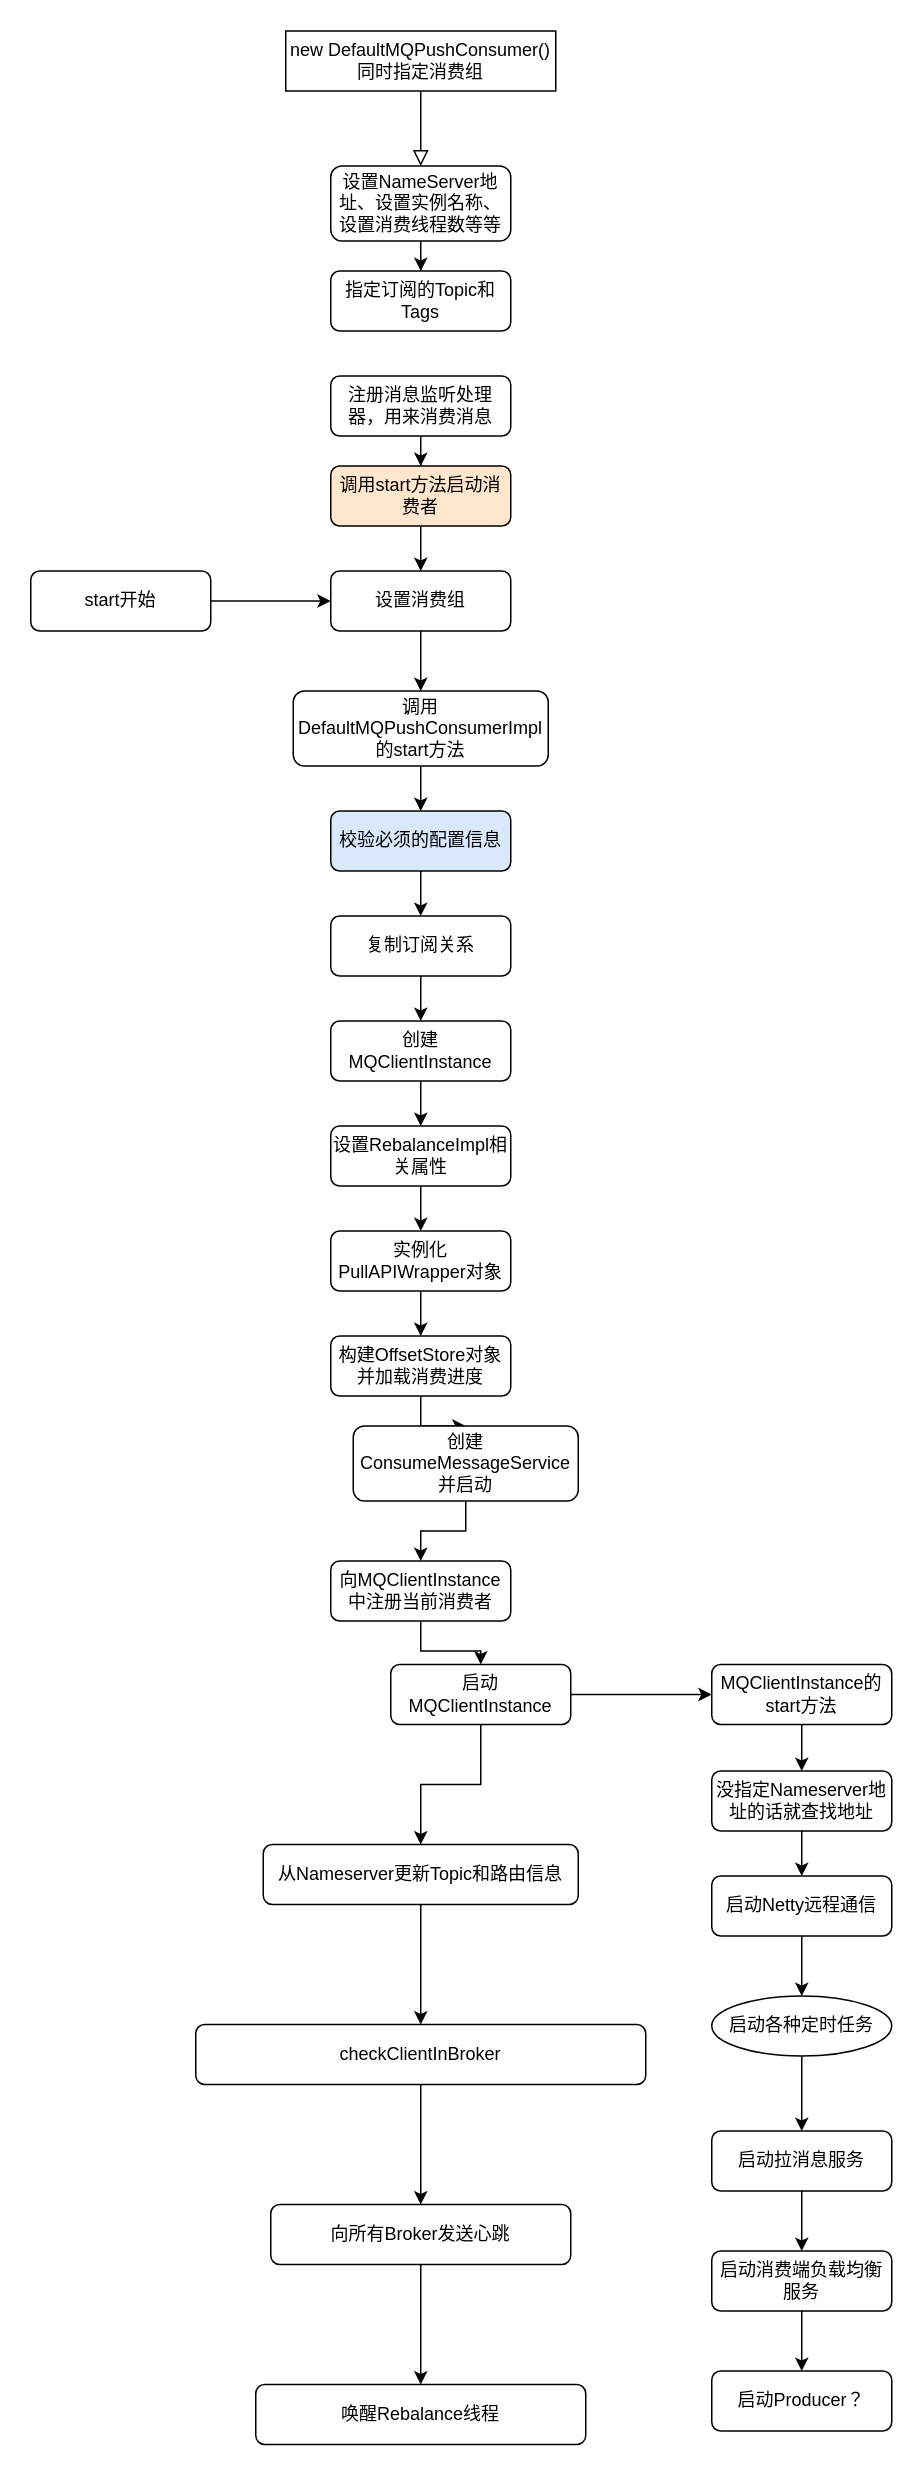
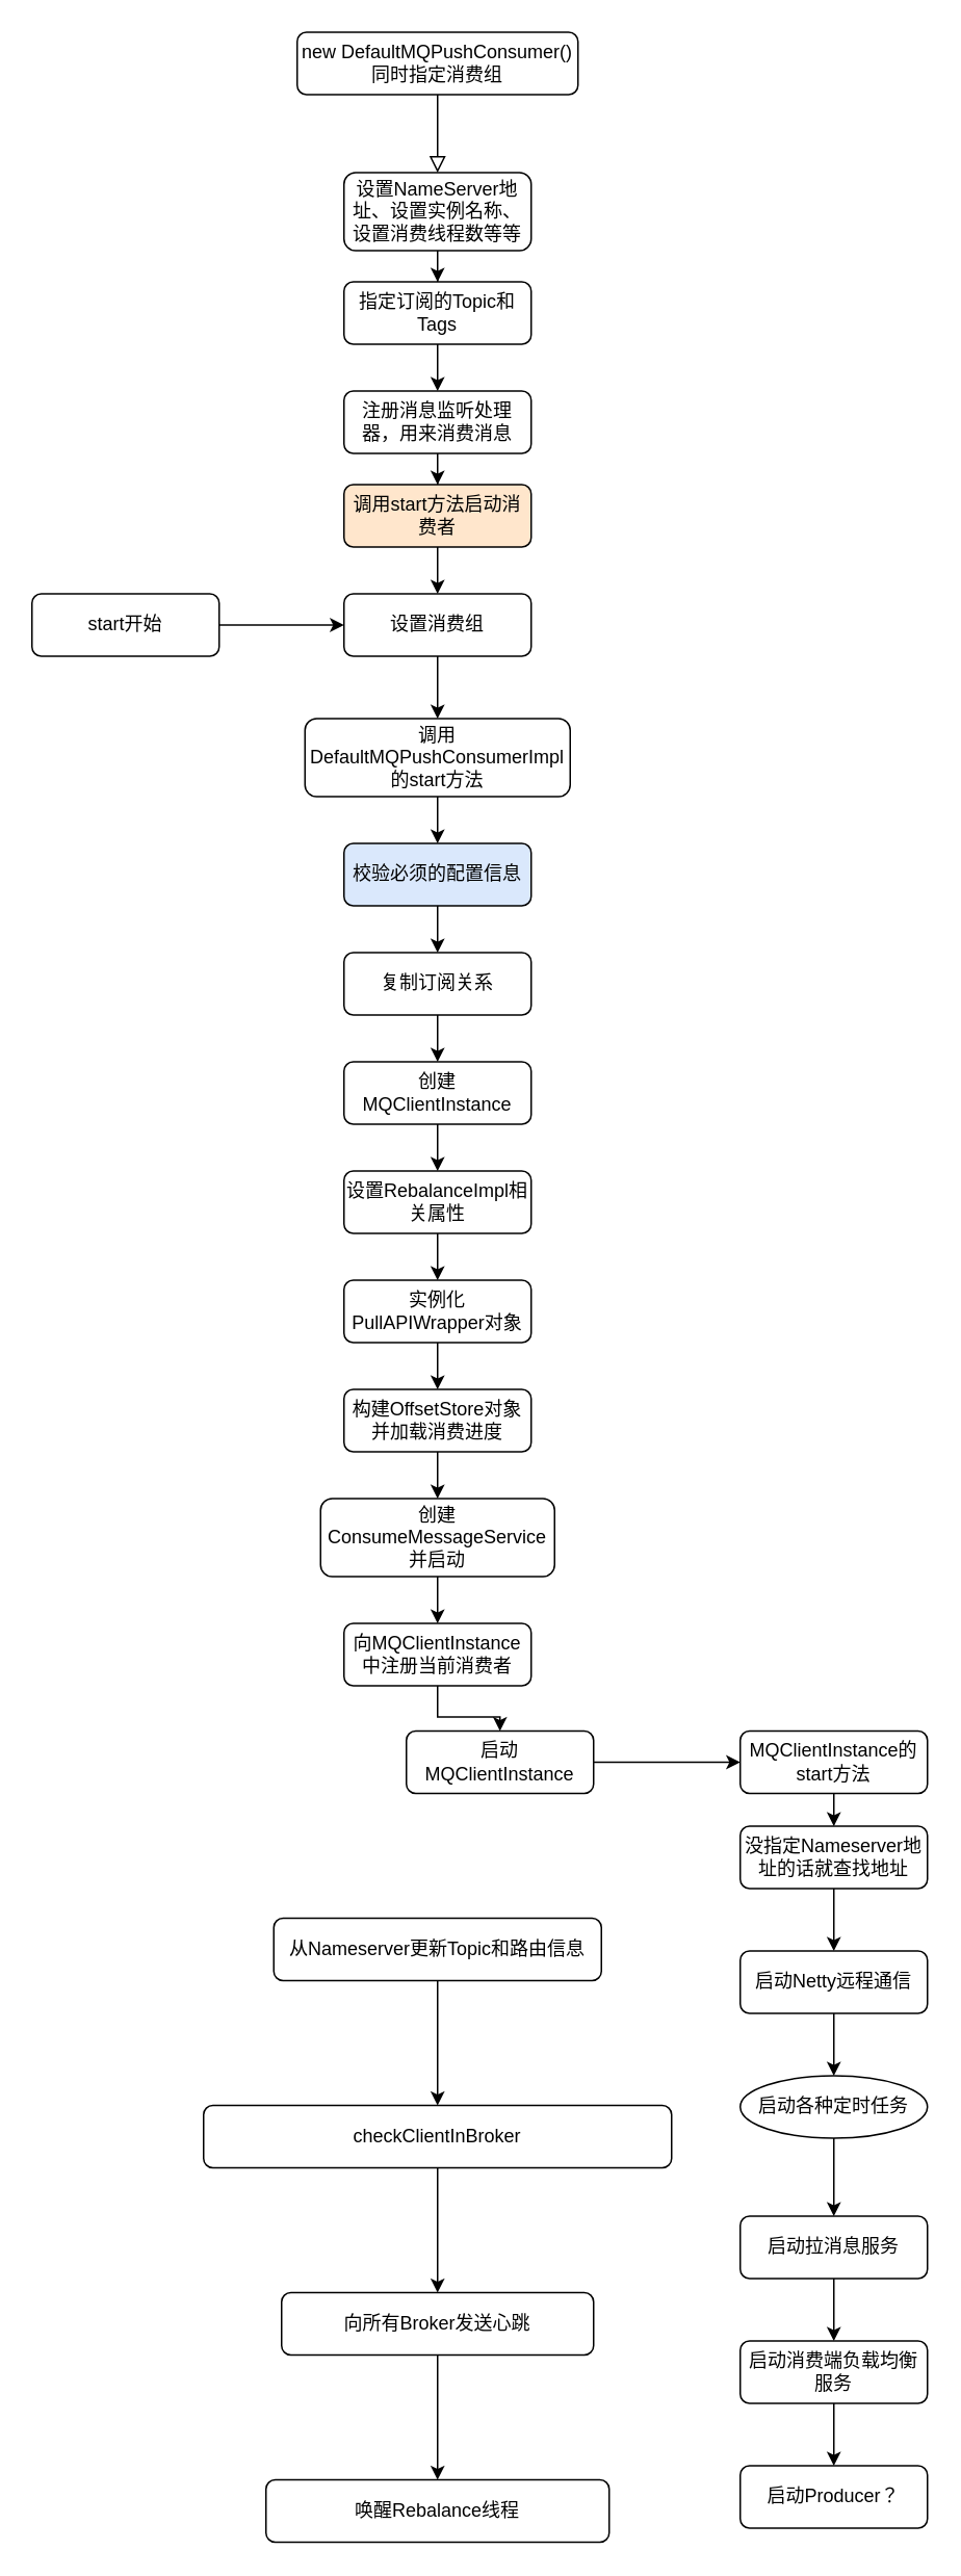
  <mxCell id="0" />
  <mxCell id="1" parent="0" />
  <mxCell id="2" value="" style="rounded=0;html=1;jettySize=auto;orthogonalLoop=1;fontSize=11;endArrow=block;endFill=0;endSize=8;strokeWidth=1;shadow=0;labelBackgroundColor=none;edgeStyle=orthogonalEdgeStyle;" parent="1" source="3" edge="1"><mxGeometry relative="1" as="geometry"><mxPoint x="280" y="110" as="targetPoint" /></mxGeometry></mxCell>
- <mxCell id="3" value="new&amp;nbsp;DefaultMQPushConsumer()同时指定消费组" style="whiteSpace=wrap;html=1;fontSize=12;glass=0;strokeWidth=1;shadow=0;fillColor=#ffffff;expand=1;rounded=0;" parent="1" vertex="1"><mxGeometry x="190" y="20" width="180" height="40" as="geometry" /></mxCell>
+ <mxCell id="3" value="new&amp;nbsp;DefaultMQPushConsumer()同时指定消费组" style="rounded=1;whiteSpace=wrap;html=1;fontSize=12;glass=0;strokeWidth=1;shadow=0;fillColor=#ffffff;expand=1;" parent="1" vertex="1"><mxGeometry x="190" y="20" width="180" height="40" as="geometry" /></mxCell>
  <mxCell id="4" style="edgeStyle=orthogonalEdgeStyle;rounded=0;orthogonalLoop=1;jettySize=auto;html=1;" edge="1" parent="1" source="5" target="7"><mxGeometry relative="1" as="geometry" /></mxCell>
  <mxCell id="5" value="设置NameServer地址、设置实例名称、设置消费线程数等等" style="rounded=1;whiteSpace=wrap;html=1;fontSize=12;glass=0;strokeWidth=1;shadow=0;fillColor=#ffffff;expand=1;" vertex="1" parent="1"><mxGeometry x="220" y="110" width="120" height="50" as="geometry" /></mxCell>
+ <mxCell id="6" style="edgeStyle=orthogonalEdgeStyle;rounded=0;orthogonalLoop=1;jettySize=auto;html=1;" edge="1" parent="1" source="7" target="9"><mxGeometry relative="1" as="geometry" /></mxCell>
  <mxCell id="7" value="指定订阅的Topic和Tags" style="rounded=1;whiteSpace=wrap;html=1;fontSize=12;glass=0;strokeWidth=1;shadow=0;fillColor=#ffffff;expand=1;" vertex="1" parent="1"><mxGeometry x="220" y="180" width="120" height="40" as="geometry" /></mxCell>
  <mxCell id="8" style="edgeStyle=orthogonalEdgeStyle;rounded=0;orthogonalLoop=1;jettySize=auto;html=1;" edge="1" parent="1" source="9" target="11"><mxGeometry relative="1" as="geometry" /></mxCell>
  <mxCell id="9" value="注册消息监听处理器，用来消费消息" style="rounded=1;whiteSpace=wrap;html=1;fontSize=12;glass=0;strokeWidth=1;shadow=0;fillColor=#ffffff;expand=1;" vertex="1" parent="1"><mxGeometry x="220" y="250" width="120" height="40" as="geometry" /></mxCell>
  <mxCell id="10" style="edgeStyle=orthogonalEdgeStyle;rounded=0;orthogonalLoop=1;jettySize=auto;html=1;" edge="1" parent="1" source="11" target="13"><mxGeometry relative="1" as="geometry" /></mxCell>
  <mxCell id="11" value="调用start方法启动消费者" style="rounded=1;whiteSpace=wrap;html=1;fontSize=12;glass=0;strokeWidth=1;shadow=0;fillColor=#ffe6cc;expand=1;" vertex="1" parent="1"><mxGeometry x="220" y="310" width="120" height="40" as="geometry" /></mxCell>
  <mxCell id="12" value="" style="edgeStyle=orthogonalEdgeStyle;rounded=0;orthogonalLoop=1;jettySize=auto;html=1;" edge="1" parent="1" source="13" target="15"><mxGeometry relative="1" as="geometry" /></mxCell>
  <mxCell id="13" value="设置消费组" style="rounded=1;whiteSpace=wrap;html=1;fontSize=12;glass=0;strokeWidth=1;shadow=0;fillColor=#ffffff;expand=1;" vertex="1" parent="1"><mxGeometry x="220" y="380" width="120" height="40" as="geometry" /></mxCell>
  <mxCell id="14" style="edgeStyle=orthogonalEdgeStyle;rounded=0;orthogonalLoop=1;jettySize=auto;html=1;" edge="1" parent="1" source="15" target="19"><mxGeometry relative="1" as="geometry" /></mxCell>
  <mxCell id="15" value="调用DefaultMQPushConsumerImpl的start方法" style="rounded=1;whiteSpace=wrap;html=1;fontSize=12;glass=0;strokeWidth=1;shadow=0;fillColor=#ffffff;expand=1;" vertex="1" parent="1"><mxGeometry x="195" y="460" width="170" height="50" as="geometry" /></mxCell>
  <mxCell id="16" style="edgeStyle=orthogonalEdgeStyle;rounded=0;orthogonalLoop=1;jettySize=auto;html=1;entryX=0;entryY=0.5;entryDx=0;entryDy=0;" edge="1" parent="1" source="17" target="13"><mxGeometry relative="1" as="geometry" /></mxCell>
  <mxCell id="17" value="start开始" style="rounded=1;whiteSpace=wrap;html=1;fontSize=12;glass=0;strokeWidth=1;shadow=0;fillColor=#ffffff;expand=1;" vertex="1" parent="1"><mxGeometry x="20" y="380" width="120" height="40" as="geometry" /></mxCell>
  <mxCell id="18" value="" style="edgeStyle=orthogonalEdgeStyle;rounded=0;orthogonalLoop=1;jettySize=auto;html=1;" edge="1" parent="1" source="19" target="21"><mxGeometry relative="1" as="geometry" /></mxCell>
  <mxCell id="19" value="校验必须的配置信息" style="rounded=1;whiteSpace=wrap;html=1;fontSize=12;glass=0;strokeWidth=1;shadow=0;fillColor=#dae8fc;expand=1;" vertex="1" parent="1"><mxGeometry x="220" y="540" width="120" height="40" as="geometry" /></mxCell>
  <mxCell id="20" value="" style="edgeStyle=orthogonalEdgeStyle;rounded=0;orthogonalLoop=1;jettySize=auto;html=1;" edge="1" parent="1" source="21" target="23"><mxGeometry relative="1" as="geometry" /></mxCell>
  <mxCell id="21" value="复制订阅关系" style="rounded=1;whiteSpace=wrap;html=1;fontSize=12;glass=0;strokeWidth=1;shadow=0;fillColor=#ffffff;expand=1;" vertex="1" parent="1"><mxGeometry x="220" y="610" width="120" height="40" as="geometry" /></mxCell>
  <mxCell id="22" value="" style="edgeStyle=orthogonalEdgeStyle;rounded=0;orthogonalLoop=1;jettySize=auto;html=1;" edge="1" parent="1" source="23" target="25"><mxGeometry relative="1" as="geometry" /></mxCell>
  <mxCell id="23" value="创建MQClientInstance" style="rounded=1;whiteSpace=wrap;html=1;fontSize=12;glass=0;strokeWidth=1;shadow=0;fillColor=#ffffff;expand=1;" vertex="1" parent="1"><mxGeometry x="220" y="680" width="120" height="40" as="geometry" /></mxCell>
  <mxCell id="24" value="" style="edgeStyle=orthogonalEdgeStyle;rounded=0;orthogonalLoop=1;jettySize=auto;html=1;" edge="1" parent="1" source="25" target="27"><mxGeometry relative="1" as="geometry" /></mxCell>
  <mxCell id="25" value="设置RebalanceImpl相关属性" style="rounded=1;whiteSpace=wrap;html=1;fontSize=12;glass=0;strokeWidth=1;shadow=0;fillColor=#ffffff;expand=1;" vertex="1" parent="1"><mxGeometry x="220" y="750" width="120" height="40" as="geometry" /></mxCell>
  <mxCell id="26" value="" style="edgeStyle=orthogonalEdgeStyle;rounded=0;orthogonalLoop=1;jettySize=auto;html=1;" edge="1" parent="1" source="27" target="29"><mxGeometry relative="1" as="geometry" /></mxCell>
  <mxCell id="27" value="实例化PullAPIWrapper对象" style="rounded=1;whiteSpace=wrap;html=1;fontSize=12;glass=0;strokeWidth=1;shadow=0;fillColor=#ffffff;expand=1;" vertex="1" parent="1"><mxGeometry x="220" y="820" width="120" height="40" as="geometry" /></mxCell>
  <mxCell id="28" value="" style="edgeStyle=orthogonalEdgeStyle;rounded=0;orthogonalLoop=1;jettySize=auto;html=1;" edge="1" parent="1" source="29" target="31"><mxGeometry relative="1" as="geometry" /></mxCell>
  <mxCell id="29" value="构建OffsetStore对象并加载消费进度" style="rounded=1;whiteSpace=wrap;html=1;fontSize=12;glass=0;strokeWidth=1;shadow=0;fillColor=#ffffff;expand=1;" vertex="1" parent="1"><mxGeometry x="220" y="890" width="120" height="40" as="geometry" /></mxCell>
  <mxCell id="30" style="edgeStyle=orthogonalEdgeStyle;rounded=0;orthogonalLoop=1;jettySize=auto;html=1;entryX=0.5;entryY=0;entryDx=0;entryDy=0;" edge="1" parent="1" source="31" target="33"><mxGeometry relative="1" as="geometry" /></mxCell>
- <mxCell id="31" value="创建ConsumeMessageService并启动" style="rounded=1;whiteSpace=wrap;html=1;fontSize=12;glass=0;strokeWidth=1;shadow=0;fillColor=#ffffff;expand=1;" vertex="1" parent="1"><mxGeometry x="235" y="950" width="150" height="50" as="geometry" /></mxCell>
+ <mxCell id="31" value="创建ConsumeMessageService并启动" style="rounded=1;whiteSpace=wrap;html=1;fontSize=12;glass=0;strokeWidth=1;shadow=0;fillColor=#ffffff;expand=1;" vertex="1" parent="1"><mxGeometry x="205" y="960" width="150" height="50" as="geometry" /></mxCell>
  <mxCell id="32" value="" style="edgeStyle=orthogonalEdgeStyle;rounded=0;orthogonalLoop=1;jettySize=auto;html=1;" edge="1" parent="1" source="33" target="36"><mxGeometry relative="1" as="geometry" /></mxCell>
  <mxCell id="33" value="向MQClientInstance中注册当前消费者" style="rounded=1;whiteSpace=wrap;html=1;fontSize=12;glass=0;strokeWidth=1;shadow=0;fillColor=#ffffff;expand=1;" vertex="1" parent="1"><mxGeometry x="220" y="1040" width="120" height="40" as="geometry" /></mxCell>
- <mxCell id="34" value="" style="edgeStyle=orthogonalEdgeStyle;rounded=0;orthogonalLoop=1;jettySize=auto;html=1;" edge="1" parent="1" source="36" target="51"><mxGeometry relative="1" as="geometry" /></mxCell>
  <mxCell id="35" value="" style="edgeStyle=orthogonalEdgeStyle;rounded=0;orthogonalLoop=1;jettySize=auto;html=1;" edge="1" parent="1" source="36" target="38"><mxGeometry relative="1" as="geometry" /></mxCell>
  <mxCell id="36" value="启动MQClientInstance" style="rounded=1;whiteSpace=wrap;html=1;fontSize=12;glass=0;strokeWidth=1;shadow=0;fillColor=#ffffff;expand=1;" vertex="1" parent="1"><mxGeometry x="260" y="1109" width="120" height="40" as="geometry" /></mxCell>
  <mxCell id="37" value="" style="edgeStyle=orthogonalEdgeStyle;rounded=0;orthogonalLoop=1;jettySize=auto;html=1;" edge="1" parent="1" source="38" target="40"><mxGeometry relative="1" as="geometry" /></mxCell>
  <mxCell id="38" value="MQClientInstance的start方法" style="rounded=1;whiteSpace=wrap;html=1;fontSize=12;glass=0;strokeWidth=1;shadow=0;fillColor=#ffffff;expand=1;" vertex="1" parent="1"><mxGeometry x="474" y="1109" width="120" height="40" as="geometry" /></mxCell>
  <mxCell id="39" value="" style="edgeStyle=orthogonalEdgeStyle;rounded=0;orthogonalLoop=1;jettySize=auto;html=1;" edge="1" parent="1" source="40" target="42"><mxGeometry relative="1" as="geometry" /></mxCell>
- <mxCell id="40" value="没指定Nameserver地址的话就查找地址" style="rounded=1;whiteSpace=wrap;html=1;fontSize=12;glass=0;strokeWidth=1;shadow=0;fillColor=#ffffff;expand=1;" vertex="1" parent="1"><mxGeometry x="474" y="1180" width="120" height="40" as="geometry" /></mxCell>
+ <mxCell id="40" value="没指定Nameserver地址的话就查找地址" style="rounded=1;whiteSpace=wrap;html=1;fontSize=12;glass=0;strokeWidth=1;shadow=0;fillColor=#ffffff;expand=1;" vertex="1" parent="1"><mxGeometry x="474" y="1170" width="120" height="40" as="geometry" /></mxCell>
  <mxCell id="41" value="" style="edgeStyle=orthogonalEdgeStyle;rounded=0;orthogonalLoop=1;jettySize=auto;html=1;" edge="1" parent="1" source="42" target="44"><mxGeometry relative="1" as="geometry" /></mxCell>
  <mxCell id="42" value="启动Netty远程通信" style="rounded=1;whiteSpace=wrap;html=1;fontSize=12;glass=0;strokeWidth=1;shadow=0;fillColor=#ffffff;expand=1;" vertex="1" parent="1"><mxGeometry x="474" y="1250" width="120" height="40" as="geometry" /></mxCell>
  <mxCell id="43" value="" style="edgeStyle=orthogonalEdgeStyle;rounded=0;orthogonalLoop=1;jettySize=auto;html=1;" edge="1" parent="1" source="44" target="46"><mxGeometry relative="1" as="geometry" /></mxCell>
  <mxCell id="44" value="启动各种定时任务" style="ellipse;whiteSpace=wrap;html=1;fontSize=12;glass=0;strokeWidth=1;shadow=0;fillColor=#ffffff;expand=1;" vertex="1" parent="1"><mxGeometry x="474" y="1330" width="120" height="40" as="geometry" /></mxCell>
  <mxCell id="45" value="" style="edgeStyle=orthogonalEdgeStyle;rounded=0;orthogonalLoop=1;jettySize=auto;html=1;" edge="1" parent="1" source="46" target="48"><mxGeometry relative="1" as="geometry" /></mxCell>
  <mxCell id="46" value="启动拉消息服务" style="rounded=1;whiteSpace=wrap;html=1;fontSize=12;glass=0;strokeWidth=1;shadow=0;fillColor=#ffffff;expand=1;" vertex="1" parent="1"><mxGeometry x="474" y="1420" width="120" height="40" as="geometry" /></mxCell>
  <mxCell id="47" value="" style="edgeStyle=orthogonalEdgeStyle;rounded=0;orthogonalLoop=1;jettySize=auto;html=1;" edge="1" parent="1" source="48" target="49"><mxGeometry relative="1" as="geometry" /></mxCell>
  <mxCell id="48" value="启动消费端负载均衡服务" style="rounded=1;whiteSpace=wrap;html=1;fontSize=12;glass=0;strokeWidth=1;shadow=0;fillColor=#ffffff;expand=1;" vertex="1" parent="1"><mxGeometry x="474" y="1500" width="120" height="40" as="geometry" /></mxCell>
  <mxCell id="49" value="启动Producer？" style="rounded=1;whiteSpace=wrap;html=1;fontSize=12;glass=0;strokeWidth=1;shadow=0;fillColor=#ffffff;expand=1;" vertex="1" parent="1"><mxGeometry x="474" y="1580" width="120" height="40" as="geometry" /></mxCell>
  <mxCell id="50" value="" style="edgeStyle=orthogonalEdgeStyle;rounded=0;orthogonalLoop=1;jettySize=auto;html=1;" edge="1" parent="1" source="51" target="53"><mxGeometry relative="1" as="geometry" /></mxCell>
  <mxCell id="51" value="从Nameserver更新Topic和路由信息" style="rounded=1;whiteSpace=wrap;html=1;fontSize=12;glass=0;strokeWidth=1;shadow=0;fillColor=#ffffff;expand=1;" vertex="1" parent="1"><mxGeometry x="175" y="1229" width="210" height="40" as="geometry" /></mxCell>
  <mxCell id="52" value="" style="edgeStyle=orthogonalEdgeStyle;rounded=0;orthogonalLoop=1;jettySize=auto;html=1;" edge="1" parent="1" source="53" target="55"><mxGeometry relative="1" as="geometry" /></mxCell>
  <mxCell id="53" value="checkClientInBroker" style="rounded=1;whiteSpace=wrap;html=1;fontSize=12;glass=0;strokeWidth=1;shadow=0;fillColor=#ffffff;expand=1;" vertex="1" parent="1"><mxGeometry x="130" y="1349" width="300" height="40" as="geometry" /></mxCell>
  <mxCell id="54" value="" style="edgeStyle=orthogonalEdgeStyle;rounded=0;orthogonalLoop=1;jettySize=auto;html=1;" edge="1" parent="1" source="55" target="56"><mxGeometry relative="1" as="geometry" /></mxCell>
  <mxCell id="55" value="向所有Broker发送心跳" style="rounded=1;whiteSpace=wrap;html=1;fontSize=12;glass=0;strokeWidth=1;shadow=0;fillColor=#ffffff;expand=1;" vertex="1" parent="1"><mxGeometry x="180" y="1469" width="200" height="40" as="geometry" /></mxCell>
  <mxCell id="56" value="唤醒Rebalance线程" style="rounded=1;whiteSpace=wrap;html=1;fontSize=12;glass=0;strokeWidth=1;shadow=0;fillColor=#ffffff;expand=1;" vertex="1" parent="1"><mxGeometry x="170" y="1589" width="220" height="40" as="geometry" /></mxCell>
